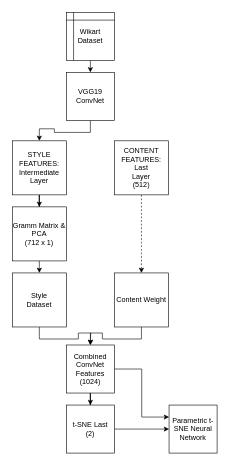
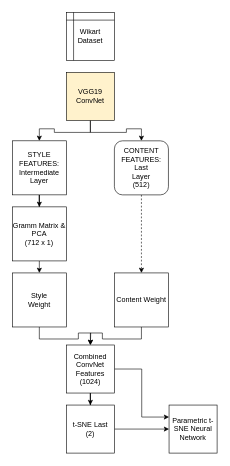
  <mxCell id="0" />
  <mxCell id="1" parent="0" />
  <mxCell id="2" style="edgeStyle=orthogonalEdgeStyle;rounded=0;orthogonalLoop=1;jettySize=auto;html=1;exitX=0.5;exitY=1;exitDx=0;exitDy=0;entryX=0.5;entryY=0;entryDx=0;entryDy=0;" edge="1" parent="1" source="4" target="8"><mxGeometry relative="1" as="geometry" /></mxCell>
- <mxCell id="4" value="VGG19 ConvNet" style="whiteSpace=wrap;html=1;aspect=fixed;" vertex="1" parent="1"><mxGeometry x="110" y="120" width="80" height="80" as="geometry" /></mxCell>
- <mxCell id="5" style="edgeStyle=orthogonalEdgeStyle;rounded=0;orthogonalLoop=1;jettySize=auto;html=1;exitX=0.5;exitY=1;exitDx=0;exitDy=0;entryX=0.5;entryY=0;entryDx=0;entryDy=0;" edge="1" parent="1" source="6" target="4"><mxGeometry relative="1" as="geometry" /></mxCell>
+ <mxCell id="3" style="edgeStyle=orthogonalEdgeStyle;rounded=0;orthogonalLoop=1;jettySize=auto;html=1;exitX=0.5;exitY=1;exitDx=0;exitDy=0;entryX=0.5;entryY=0;entryDx=0;entryDy=0;" edge="1" parent="1" source="4" target="10"><mxGeometry relative="1" as="geometry" /></mxCell>
+ <mxCell id="4" value="VGG19 ConvNet" style="whiteSpace=wrap;html=1;aspect=fixed;fillColor=#fff2cc;" vertex="1" parent="1"><mxGeometry x="110" y="120" width="80" height="80" as="geometry" /></mxCell>
  <mxCell id="6" value="&lt;div&gt;Wikart&lt;/div&gt;&lt;div&gt;Dataset&lt;br&gt;&lt;/div&gt;" style="shape=internalStorage;whiteSpace=wrap;html=1;backgroundOutline=1;dx=12;dy=13;" vertex="1" parent="1"><mxGeometry x="110" y="20" width="80" height="80" as="geometry" /></mxCell>
  <mxCell id="7" style="edgeStyle=orthogonalEdgeStyle;rounded=0;orthogonalLoop=1;jettySize=auto;html=1;exitX=0.5;exitY=1;exitDx=0;exitDy=0;" edge="1" parent="1" source="8" target="12"><mxGeometry relative="1" as="geometry" /></mxCell>
  <mxCell id="8" value="&lt;div&gt;STYLE FEATURES:&lt;/div&gt;&lt;div&gt;Intermediate&lt;/div&gt;&lt;div&gt;Layer&lt;br&gt;&lt;/div&gt;" style="whiteSpace=wrap;html=1;aspect=fixed;" vertex="1" parent="1"><mxGeometry x="20" y="234" width="90" height="90" as="geometry" /></mxCell>
  <mxCell id="9" style="edgeStyle=orthogonalEdgeStyle;rounded=0;orthogonalLoop=1;jettySize=auto;html=1;exitX=0.5;exitY=1;exitDx=0;exitDy=0;dashed=1;" edge="1" parent="1" source="10" target="16"><mxGeometry relative="1" as="geometry" /></mxCell>
- <mxCell id="10" value="&lt;div&gt;CONTENT FEATURES:&lt;/div&gt;&lt;div&gt;Last&lt;/div&gt;&lt;div&gt;Layer&lt;/div&gt;&lt;div&gt;(512)&lt;br&gt;&lt;/div&gt;" style="whiteSpace=wrap;html=1;aspect=fixed;" vertex="1" parent="1"><mxGeometry x="190" y="234" width="90" height="90" as="geometry" /></mxCell>
+ <mxCell id="10" value="&lt;div&gt;CONTENT FEATURES:&lt;/div&gt;&lt;div&gt;Last&lt;/div&gt;&lt;div&gt;Layer&lt;/div&gt;&lt;div&gt;(512)&lt;br&gt;&lt;/div&gt;" style="whiteSpace=wrap;html=1;aspect=fixed;rounded=1;" vertex="1" parent="1"><mxGeometry x="190" y="234" width="90" height="90" as="geometry" /></mxCell>
  <mxCell id="11" style="edgeStyle=orthogonalEdgeStyle;rounded=0;orthogonalLoop=1;jettySize=auto;html=1;exitX=0.5;exitY=1;exitDx=0;exitDy=0;entryX=0.5;entryY=0;entryDx=0;entryDy=0;" edge="1" parent="1" source="12" target="14"><mxGeometry relative="1" as="geometry" /></mxCell>
  <mxCell id="12" value="&lt;div&gt;Gramm Matrix &amp;amp;&lt;br&gt;&lt;/div&gt;&lt;div&gt;PCA&lt;/div&gt;&lt;div&gt;(712 x 1)&lt;br&gt;&lt;/div&gt;" style="whiteSpace=wrap;html=1;aspect=fixed;" vertex="1" parent="1"><mxGeometry x="20" y="344" width="90" height="90" as="geometry" /></mxCell>
  <mxCell id="13" style="edgeStyle=orthogonalEdgeStyle;rounded=0;orthogonalLoop=1;jettySize=auto;html=1;exitX=0.5;exitY=1;exitDx=0;exitDy=0;" edge="1" parent="1" source="14"><mxGeometry relative="1" as="geometry"><mxPoint x="150" y="574" as="targetPoint" /></mxGeometry></mxCell>
- <mxCell id="14" value="&lt;div&gt;Style &lt;br&gt;&lt;/div&gt;&lt;div&gt;Dataset&lt;/div&gt;" style="whiteSpace=wrap;html=1;aspect=fixed;" vertex="1" parent="1"><mxGeometry x="20" y="454" width="90" height="90" as="geometry" /></mxCell>
+ <mxCell id="14" value="&lt;div&gt;Style &lt;br&gt;&lt;/div&gt;&lt;div&gt;Weight&lt;/div&gt;" style="whiteSpace=wrap;html=1;aspect=fixed;" vertex="1" parent="1"><mxGeometry x="20" y="454" width="90" height="90" as="geometry" /></mxCell>
  <mxCell id="15" style="edgeStyle=orthogonalEdgeStyle;rounded=0;orthogonalLoop=1;jettySize=auto;html=1;exitX=0.5;exitY=1;exitDx=0;exitDy=0;" edge="1" parent="1" source="16" target="21"><mxGeometry relative="1" as="geometry" /></mxCell>
  <mxCell id="16" value="Content Weight" style="whiteSpace=wrap;html=1;aspect=fixed;" vertex="1" parent="1"><mxGeometry x="190" y="454" width="90" height="90" as="geometry" /></mxCell>
  <mxCell id="17" style="edgeStyle=orthogonalEdgeStyle;rounded=0;orthogonalLoop=1;jettySize=auto;html=1;exitX=1;exitY=0.5;exitDx=0;exitDy=0;entryX=0;entryY=0.5;entryDx=0;entryDy=0;" edge="1" parent="1" source="18" target="22"><mxGeometry relative="1" as="geometry" /></mxCell>
  <mxCell id="18" value="&lt;div&gt;t-SNE Last&lt;br&gt;&lt;/div&gt;&lt;div&gt;(2)&lt;br&gt;&lt;/div&gt;" style="whiteSpace=wrap;html=1;aspect=fixed;" vertex="1" parent="1"><mxGeometry x="110" y="674" width="80" height="80" as="geometry" /></mxCell>
  <mxCell id="19" style="edgeStyle=orthogonalEdgeStyle;rounded=0;orthogonalLoop=1;jettySize=auto;html=1;exitX=0.5;exitY=1;exitDx=0;exitDy=0;" edge="1" parent="1" source="21" target="18"><mxGeometry relative="1" as="geometry" /></mxCell>
  <mxCell id="20" style="edgeStyle=orthogonalEdgeStyle;rounded=0;orthogonalLoop=1;jettySize=auto;html=1;exitX=1;exitY=0.5;exitDx=0;exitDy=0;entryX=0;entryY=0.25;entryDx=0;entryDy=0;" edge="1" parent="1" source="21" target="22"><mxGeometry relative="1" as="geometry" /></mxCell>
  <mxCell id="21" value="&lt;div&gt;Combined ConvNet Features&lt;/div&gt;&lt;div&gt;(1024)&lt;br&gt;&lt;/div&gt;" style="whiteSpace=wrap;html=1;aspect=fixed;" vertex="1" parent="1"><mxGeometry x="110" y="574" width="80" height="80" as="geometry" /></mxCell>
  <mxCell id="22" value="Parametric t-SNE Neural Network" style="whiteSpace=wrap;html=1;aspect=fixed;" vertex="1" parent="1"><mxGeometry x="281" y="674" width="80" height="80" as="geometry" /></mxCell>
